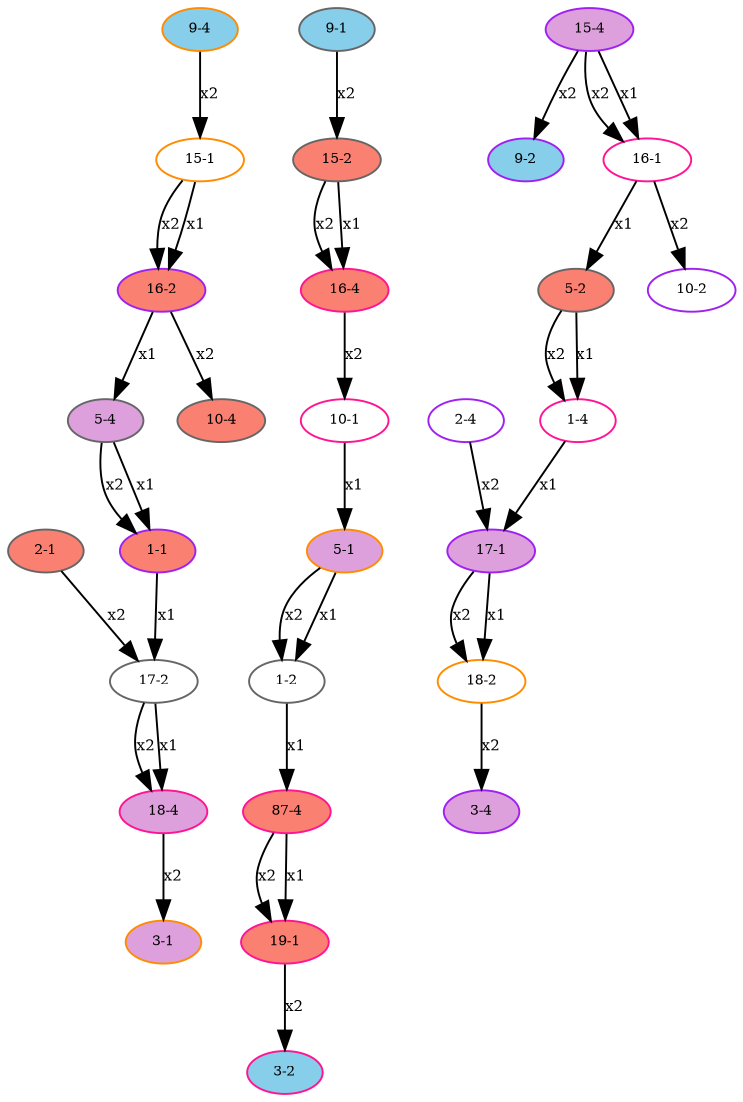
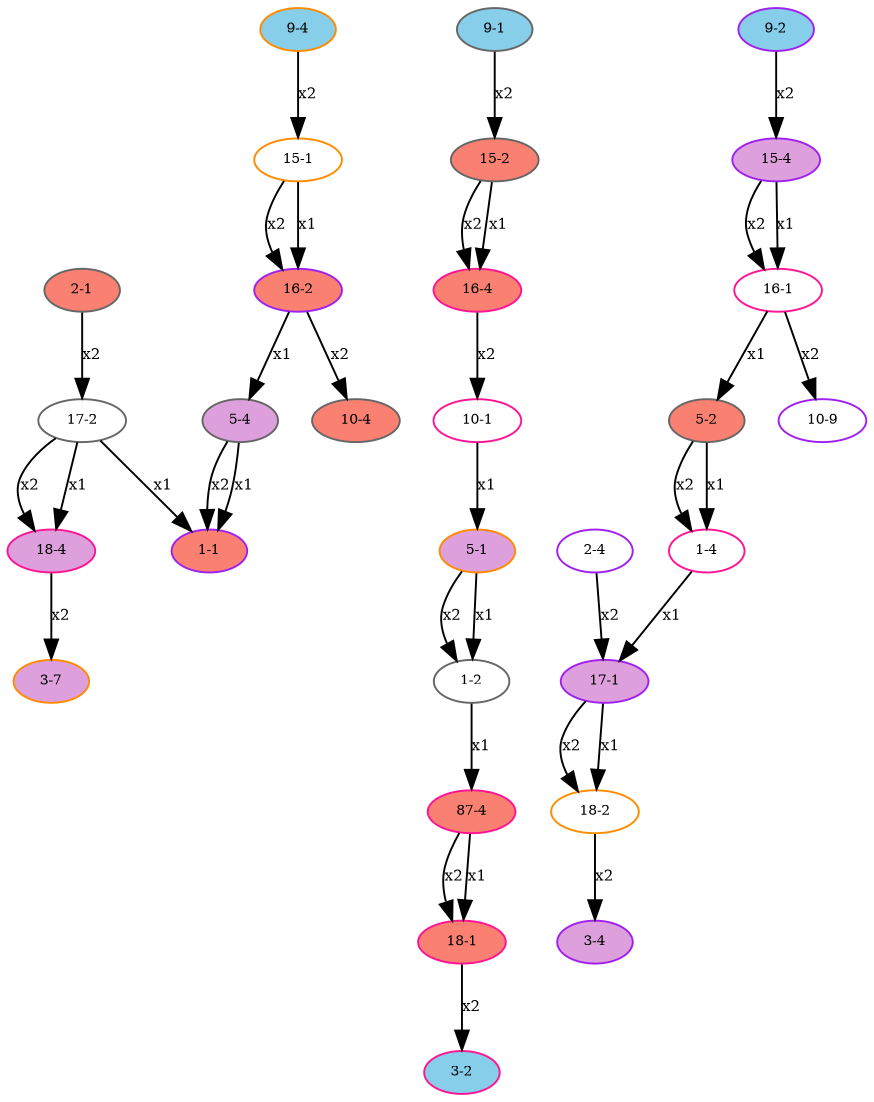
  digraph {
    node [color=purple fillcolor=salmon fontsize=7 style=filled]
    edge [fontsize=8]
    n1 [height=.01 label="1-1" width=.01]
    n2 [color=gray40 fillcolor=white height=.01 label="17-2" width=.01]
    n3 [color=deeppink fillcolor=plum height=.01 label="18-4" width=.01]
-   n4 [color=darkorange fillcolor=plum height=.01 label="3-1" width=.01]
+   n4 [color=darkorange fillcolor=plum height=.01 label="3-7" width=.01]
    n5 [color=gray40 fillcolor=white height=.01 label="1-2" width=.01]
    n6 [color=deeppink height=.01 label="87-4" width=.01]
-   n7 [color=deeppink height=.01 label="19-1" width=.01]
+   n7 [color=deeppink height=.01 label="18-1" width=.01]
    n8 [color=deeppink fillcolor=skyblue height=.01 label="3-2" width=.01]
    n9 [color=deeppink fillcolor=white height=.01 label="1-4" width=.01]
    n10 [fillcolor=plum height=.01 label="17-1" width=.01]
    n11 [color=darkorange fillcolor=white height=.01 label="18-2" width=.01]
    n12 [fillcolor=plum height=.01 label="3-4" width=.01]
    n13 [color=gray40 height=.01 label="2-1" width=.01]
    n14 [fillcolor=white height=.01 label="2-4" width=.01]
    n15 [color=darkorange fillcolor=plum height=.01 label="5-1" width=.01]
    n16 [color=gray40 height=.01 label="5-2" width=.01]
    n17 [color=gray40 fillcolor=plum height=.01 label="5-4" width=.01]
    n18 [color=gray40 fillcolor=skyblue height=.01 label="9-1" width=.01]
    n19 [color=gray40 height=.01 label="15-2" width=.01]
    n20 [color=deeppink height=.01 label="16-4" width=.01]
    n21 [color=deeppink fillcolor=white height=.01 label="10-1" width=.01]
    n22 [fillcolor=skyblue height=.01 label="9-2" width=.01]
    n23 [fillcolor=plum height=.01 label="15-4" width=.01]
    n24 [color=deeppink fillcolor=white height=.01 label="16-1" width=.01]
-   n25 [fillcolor=white height=.01 label="10-2" width=.01]
+   n25 [fillcolor=white height=.01 label="10-9" width=.01]
    n26 [color=darkorange fillcolor=skyblue height=.01 label="9-4" width=.01]
    n27 [color=darkorange fillcolor=white height=.01 label="15-1" width=.01]
    n28 [height=.01 label="16-2" width=.01]
    n29 [color=gray40 height=.01 label="10-4" width=.01]
-   n1 -> n2 [label=x1]
+   n2 -> n1 [label=x1]
    n2 -> n3 [label=x2]
    n2 -> n3 [label=x1]
    n3 -> n4 [label=x2]
    n5 -> n6 [label=x1]
    n6 -> n7 [label=x2]
    n6 -> n7 [label=x1]
    n7 -> n8 [label=x2]
    n9 -> n10 [label=x1]
    n10 -> n11 [label=x2]
    n10 -> n11 [label=x1]
    n11 -> n12 [label=x2]
    n13 -> n2 [label=x2]
    n14 -> n10 [label=x2]
    n15 -> n5 [label=x2]
    n15 -> n5 [label=x1]
    n16 -> n9 [label=x2]
    n16 -> n9 [label=x1]
    n17 -> n1 [label=x2]
    n17 -> n1 [label=x1]
    n18 -> n19 [label=x2]
    n19 -> n20 [label=x2]
    n19 -> n20 [label=x1]
    n20 -> n21 [label=x2]
    n21 -> n15 [label=x1]
-   n23 -> n22 [label=x2]
+   n22 -> n23 [label=x2]
    n23 -> n24 [label=x2]
    n23 -> n24 [label=x1]
    n24 -> n16 [label=x1]
    n24 -> n25 [label=x2]
    n26 -> n27 [label=x2]
    n27 -> n28 [label=x2]
    n27 -> n28 [label=x1]
    n28 -> n17 [label=x1]
    n28 -> n29 [label=x2]
  }
